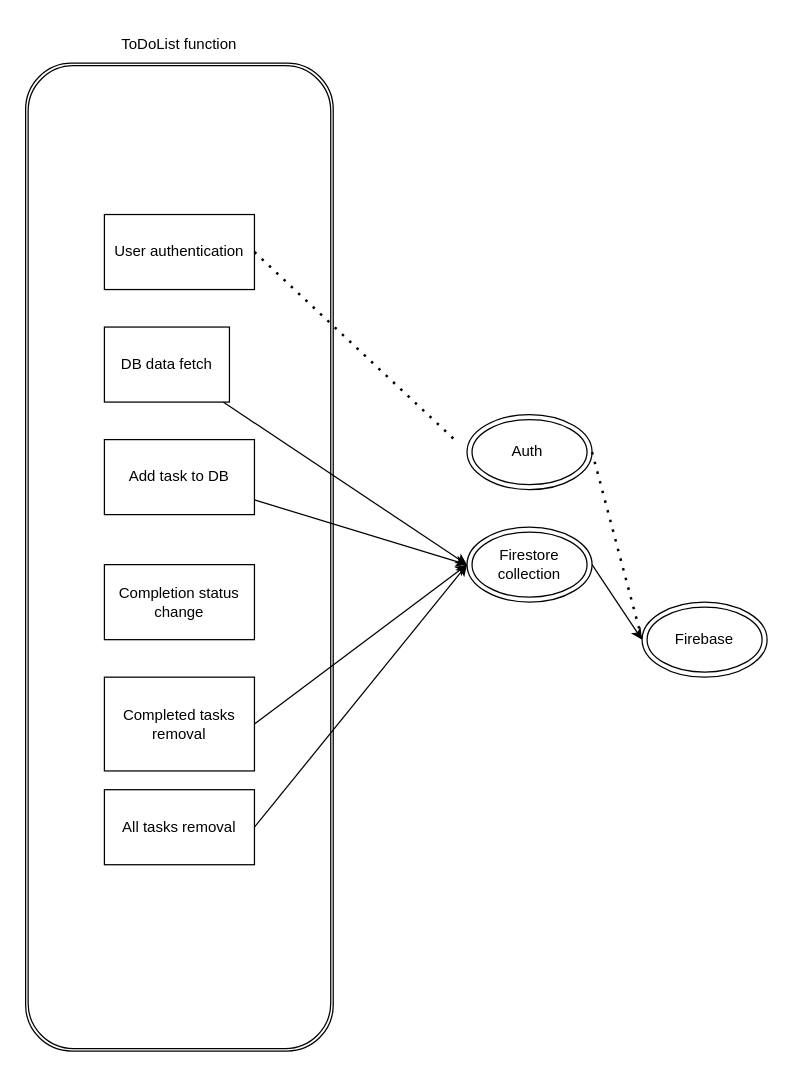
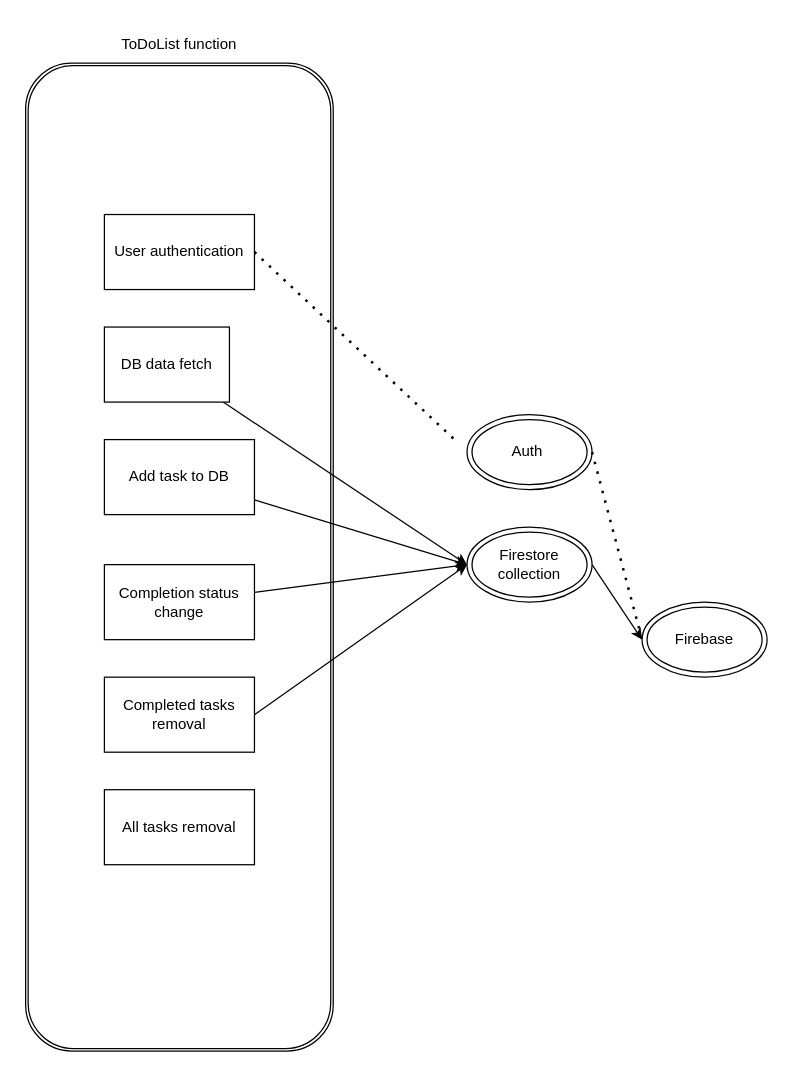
  <mxCell id="0" />
  <mxCell id="1" parent="0" />
  <mxCell id="2" value="Firebase" style="ellipse;shape=doubleEllipse;whiteSpace=wrap;html=1;" vertex="1" parent="1"><mxGeometry x="513" y="481" width="100" height="60" as="geometry" /></mxCell>
  <mxCell id="3" value="User authentication" style="rounded=0;whiteSpace=wrap;html=1;" vertex="1" parent="1"><mxGeometry x="83" y="171" width="120" height="60" as="geometry" /></mxCell>
  <mxCell id="4" value="" style="shape=ext;double=1;rounded=1;whiteSpace=wrap;html=1;fillColor=none;" vertex="1" parent="1"><mxGeometry x="20" y="50" width="246" height="790" as="geometry" /></mxCell>
  <mxCell id="5" style="edgeStyle=none;html=1;entryX=0;entryY=0.5;entryDx=0;entryDy=0;" edge="1" parent="1" source="6" target="17"><mxGeometry relative="1" as="geometry" /></mxCell>
  <mxCell id="6" value="DB data fetch" style="rounded=0;whiteSpace=wrap;html=1;" vertex="1" parent="1"><mxGeometry x="83" y="261" width="100" height="60" as="geometry" /></mxCell>
  <mxCell id="7" style="edgeStyle=none;html=1;" edge="1" parent="1" source="8"><mxGeometry relative="1" as="geometry"><mxPoint x="373" y="451" as="targetPoint" /></mxGeometry></mxCell>
  <mxCell id="8" value="Add task to DB" style="rounded=0;whiteSpace=wrap;html=1;" vertex="1" parent="1"><mxGeometry x="83" y="351" width="120" height="60" as="geometry" /></mxCell>
+ <mxCell id="9" style="edgeStyle=none;html=1;entryX=0;entryY=0.5;entryDx=0;entryDy=0;" edge="1" parent="1" source="10" target="17"><mxGeometry relative="1" as="geometry" /></mxCell>
  <mxCell id="10" value="Completion status change" style="rounded=0;whiteSpace=wrap;html=1;" vertex="1" parent="1"><mxGeometry x="83" y="451" width="120" height="60" as="geometry" /></mxCell>
  <mxCell id="11" style="edgeStyle=none;html=1;entryX=0;entryY=0.5;entryDx=0;entryDy=0;exitX=1;exitY=0.5;exitDx=0;exitDy=0;" edge="1" parent="1" source="12" target="17"><mxGeometry relative="1" as="geometry" /></mxCell>
- <mxCell id="12" value="Completed tasks removal" style="rounded=0;whiteSpace=wrap;html=1;" vertex="1" parent="1"><mxGeometry x="83" y="541" width="120" height="75" as="geometry" /></mxCell>
- <mxCell id="13" style="edgeStyle=none;html=1;entryX=0;entryY=0.5;entryDx=0;entryDy=0;exitX=1;exitY=0.5;exitDx=0;exitDy=0;" edge="1" parent="1" source="14" target="17"><mxGeometry relative="1" as="geometry" /></mxCell>
+ <mxCell id="12" value="Completed tasks removal" style="rounded=0;whiteSpace=wrap;html=1;" vertex="1" parent="1"><mxGeometry x="83" y="541" width="120" height="60" as="geometry" /></mxCell>
  <mxCell id="14" value="All tasks removal" style="rounded=0;whiteSpace=wrap;html=1;" vertex="1" parent="1"><mxGeometry x="83" y="631" width="120" height="60" as="geometry" /></mxCell>
  <mxCell id="15" value="Auth&amp;nbsp;" style="ellipse;shape=doubleEllipse;whiteSpace=wrap;html=1;" vertex="1" parent="1"><mxGeometry x="373" y="331" width="100" height="60" as="geometry" /></mxCell>
  <mxCell id="16" style="edgeStyle=none;html=1;exitX=1;exitY=0.5;exitDx=0;exitDy=0;entryX=0;entryY=0.5;entryDx=0;entryDy=0;" edge="1" parent="1" source="17" target="2"><mxGeometry relative="1" as="geometry"><mxPoint x="503" y="401" as="targetPoint" /></mxGeometry></mxCell>
  <mxCell id="17" value="Firestore collection" style="ellipse;shape=doubleEllipse;whiteSpace=wrap;html=1;" vertex="1" parent="1"><mxGeometry x="373" y="421" width="100" height="60" as="geometry" /></mxCell>
  <mxCell id="18" value="" style="endArrow=none;dashed=1;html=1;dashPattern=1 3;strokeWidth=2;exitX=1;exitY=0.5;exitDx=0;exitDy=0;" edge="1" parent="1" source="3"><mxGeometry width="50" height="50" relative="1" as="geometry"><mxPoint x="223" y="201" as="sourcePoint" /><mxPoint x="363" y="351" as="targetPoint" /></mxGeometry></mxCell>
  <mxCell id="19" value="" style="endArrow=none;dashed=1;html=1;dashPattern=1 3;strokeWidth=2;entryX=0;entryY=0.5;entryDx=0;entryDy=0;exitX=1;exitY=0.5;exitDx=0;exitDy=0;" edge="1" parent="1" source="15" target="2"><mxGeometry width="50" height="50" relative="1" as="geometry"><mxPoint x="473" y="366" as="sourcePoint" /><mxPoint x="523" y="316" as="targetPoint" /></mxGeometry></mxCell>
  <mxCell id="20" value="ToDoList function" style="text;html=1;strokeColor=none;fillColor=none;align=center;verticalAlign=middle;whiteSpace=wrap;rounded=0;" vertex="1" parent="1"><mxGeometry x="78" y="20" width="130" height="30" as="geometry" /></mxCell>
